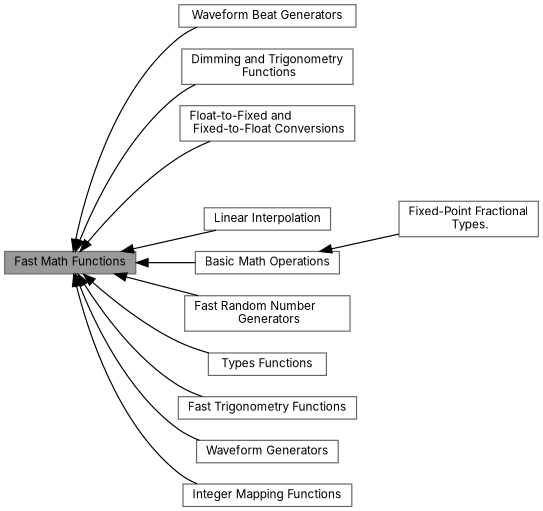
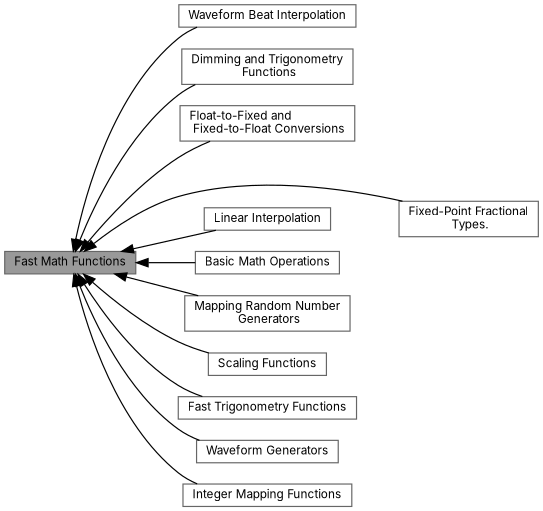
  digraph {
    fontname=Inter
    rankdir=LR
    node [color=grey40 fillcolor=white fontname=Inter fontsize=10 shape=box style=filled]
    edge [dir=back fontname=Inter fontsize=10 labelfontname=Helvetica labelfontsize=10 shape=plaintext style=solid]
-   n1 [height=0.2 label="Waveform Beat Generators" width=0.4]
+   n1 [height=0.2 label="Waveform Beat Interpolation" width=0.4]
    n2 [height=0.2 label="Dimming and Trigonometry\l Functions" width=0.4]
    n3 [height=0.2 label="Float-to-Fixed and\l Fixed-to-Float Conversions" width=0.4]
    n4 [height=0.2 label="Fixed-Point Fractional\l Types." width=0.4]
    n5 [height=0.2 label="Linear Interpolation" width=0.4]
    n6 [height=0.2 label="Basic Math Operations" width=0.4]
-   n7 [height=0.2 label="Fast Random Number\l Generators" width=0.4]
-   n8 [height=0.2 label="Types Functions" width=0.4]
+   n7 [height=0.2 label="Mapping Random Number\l Generators" width=0.4]
+   n8 [height=0.2 label="Scaling Functions" width=0.4]
    n9 [height=0.2 label="Fast Trigonometry Functions" width=0.4]
    n10 [height=0.2 label="Waveform Generators" width=0.4]
    n11 [height=0.2 label="Integer Mapping Functions" width=0.4]
    n12 [color=gray40 fillcolor=grey60 fontcolor=black height=0.2 label="Fast Math Functions" width=0.4]
    n12 -> n1
    n12 -> n2
    n12 -> n3
-   n6 -> n4
+   n12 -> n4
    n12 -> n5
    n12 -> n6
    n12 -> n7
    n12 -> n8
    n12 -> n9
    n12 -> n10
    n12 -> n11
  }
